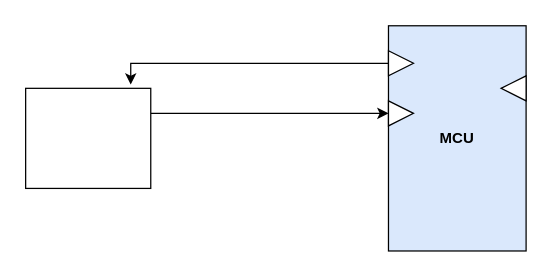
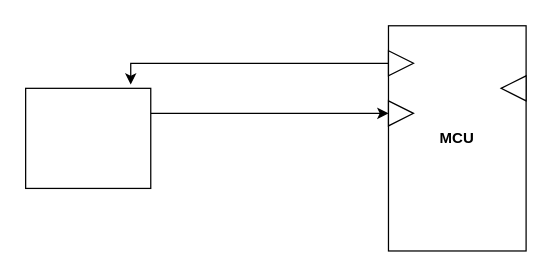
  <mxCell id="0" />
  <mxCell id="1" parent="0" />
  <mxCell id="2" style="edgeStyle=orthogonalEdgeStyle;rounded=0;orthogonalLoop=1;jettySize=auto;html=1;exitX=1;exitY=0.25;exitDx=0;exitDy=0;entryX=0;entryY=0.5;entryDx=0;entryDy=0;" edge="1" parent="1" source="3" target="7"><mxGeometry relative="1" as="geometry" /></mxCell>
  <mxCell id="3" value="" style="rounded=0;whiteSpace=wrap;html=1;" vertex="1" parent="1"><mxGeometry x="20" y="70" width="100" height="80" as="geometry" /></mxCell>
- <mxCell id="4" value="MCU" style="rounded=0;whiteSpace=wrap;html=1;fontStyle=1;verticalAlign=middle;fillColor=#dae8fc;" vertex="1" parent="1"><mxGeometry x="310" y="20" width="110" height="180" as="geometry" /></mxCell>
+ <mxCell id="4" value="MCU" style="rounded=0;whiteSpace=wrap;html=1;fontStyle=1;verticalAlign=middle;" vertex="1" parent="1"><mxGeometry x="310" y="20" width="110" height="180" as="geometry" /></mxCell>
  <mxCell id="5" style="edgeStyle=orthogonalEdgeStyle;rounded=0;orthogonalLoop=1;jettySize=auto;html=1;exitX=0;exitY=0.5;exitDx=0;exitDy=0;entryX=0.84;entryY=-0.037;entryDx=0;entryDy=0;entryPerimeter=0;" edge="1" parent="1" source="6" target="3"><mxGeometry relative="1" as="geometry" /></mxCell>
  <mxCell id="6" value="" style="triangle;whiteSpace=wrap;html=1;" vertex="1" parent="1"><mxGeometry x="310" y="40" width="20" height="20" as="geometry" /></mxCell>
  <mxCell id="7" value="" style="triangle;whiteSpace=wrap;html=1;" vertex="1" parent="1"><mxGeometry x="310" y="80" width="20" height="20" as="geometry" /></mxCell>
  <mxCell id="8" value="" style="triangle;whiteSpace=wrap;html=1;rotation=-180;" vertex="1" parent="1"><mxGeometry x="400" y="60" width="20" height="20" as="geometry" /></mxCell>
